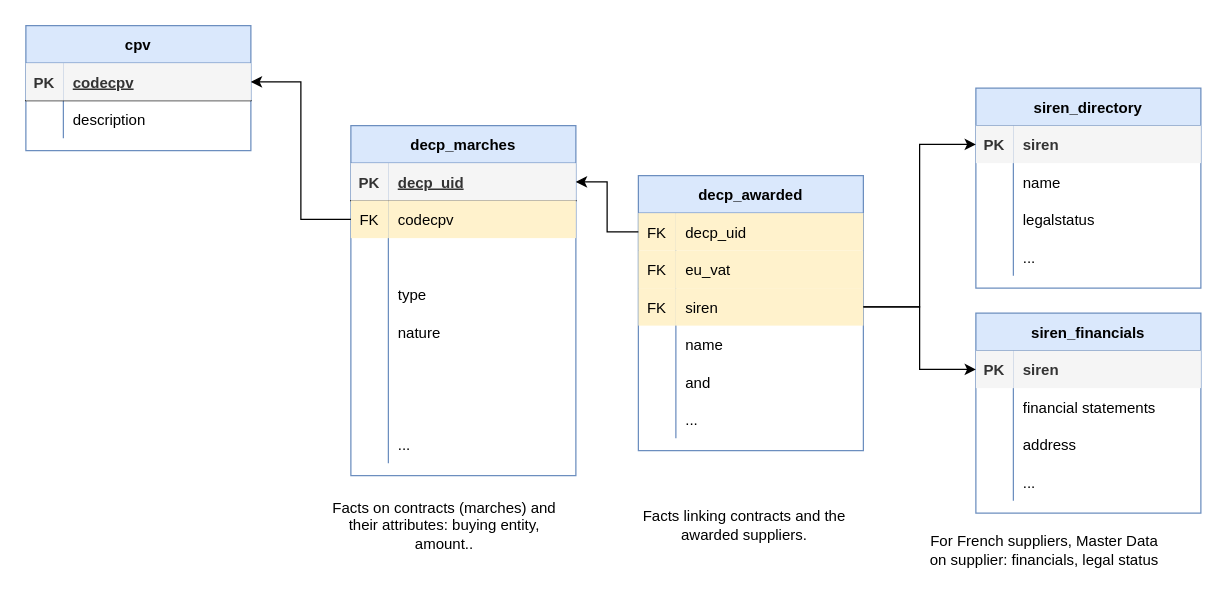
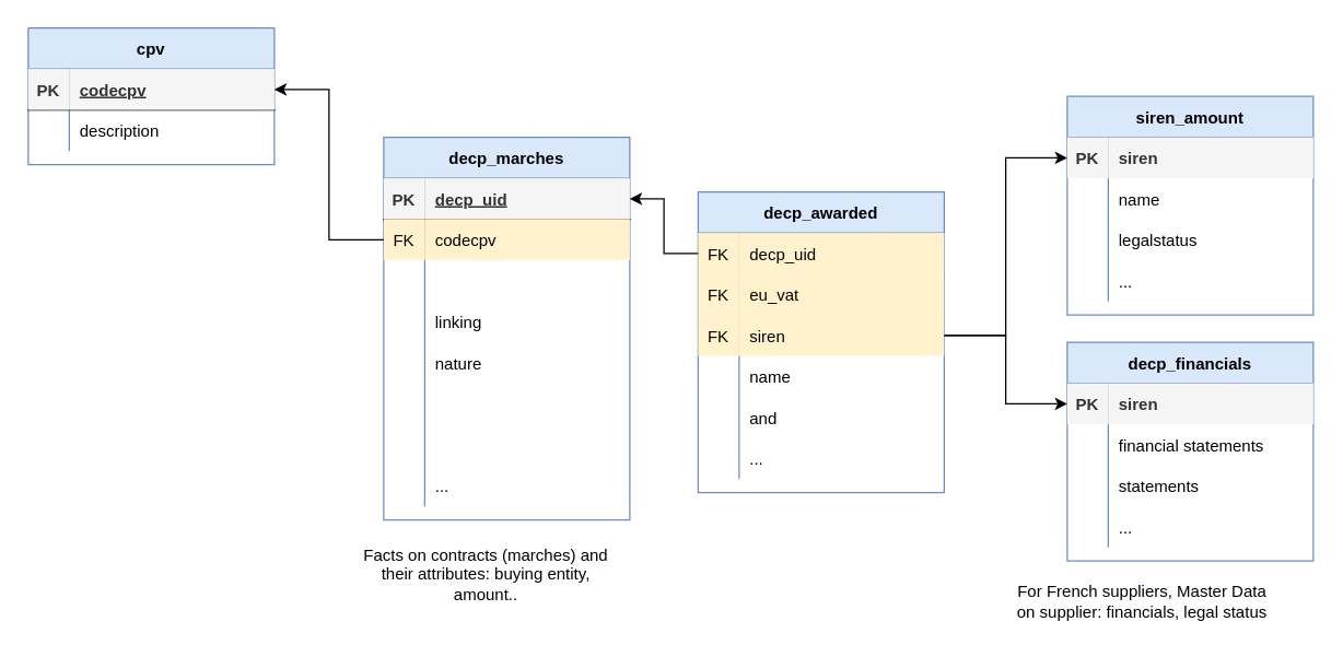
  <mxCell id="0" />
  <mxCell id="1" parent="0" />
  <mxCell id="2" value="decp_marches" style="shape=table;startSize=30;container=1;collapsible=1;childLayout=tableLayout;fixedRows=1;rowLines=0;fontStyle=1;align=center;resizeLast=1;fillColor=#dae8fc;strokeColor=#6c8ebf;" vertex="1" parent="1"><mxGeometry x="280" y="100" width="180" height="280" as="geometry" /></mxCell>
  <mxCell id="3" value="" style="shape=partialRectangle;collapsible=0;dropTarget=0;pointerEvents=0;fillColor=none;top=0;left=0;bottom=1;right=0;points=[[0,0.5],[1,0.5]];portConstraint=eastwest;" vertex="1" parent="2"><mxGeometry y="30" width="180" height="30" as="geometry" /></mxCell>
  <mxCell id="4" value="PK" style="shape=partialRectangle;connectable=0;fillColor=#f5f5f5;top=0;left=0;bottom=0;right=0;fontStyle=1;overflow=hidden;strokeColor=#666666;fontColor=#333333;" vertex="1" parent="3"><mxGeometry width="30" height="30" as="geometry" /></mxCell>
  <mxCell id="5" value="decp_uid" style="shape=partialRectangle;connectable=0;fillColor=#f5f5f5;top=0;left=0;bottom=0;right=0;align=left;spacingLeft=6;fontStyle=5;overflow=hidden;strokeColor=#666666;fontColor=#333333;" vertex="1" parent="3"><mxGeometry x="30" width="150" height="30" as="geometry" /></mxCell>
  <mxCell id="6" value="" style="shape=partialRectangle;collapsible=0;dropTarget=0;pointerEvents=0;fillColor=none;top=0;left=0;bottom=0;right=0;points=[[0,0.5],[1,0.5]];portConstraint=eastwest;" vertex="1" parent="2"><mxGeometry y="60" width="180" height="30" as="geometry" /></mxCell>
  <mxCell id="7" value="FK" style="shape=partialRectangle;connectable=0;fillColor=#fff2cc;top=0;left=0;bottom=0;right=0;editable=1;overflow=hidden;strokeColor=#d6b656;" vertex="1" parent="6"><mxGeometry width="30" height="30" as="geometry" /></mxCell>
  <mxCell id="8" value="codecpv" style="shape=partialRectangle;connectable=0;fillColor=#fff2cc;top=0;left=0;bottom=0;right=0;align=left;spacingLeft=6;overflow=hidden;strokeColor=#d6b656;" vertex="1" parent="6"><mxGeometry x="30" width="150" height="30" as="geometry" /></mxCell>
  <mxCell id="9" value="" style="shape=partialRectangle;collapsible=0;dropTarget=0;pointerEvents=0;fillColor=none;top=0;left=0;bottom=0;right=0;points=[[0,0.5],[1,0.5]];portConstraint=eastwest;" vertex="1" parent="2"><mxGeometry y="90" width="180" height="30" as="geometry" /></mxCell>
  <mxCell id="10" value="" style="shape=partialRectangle;connectable=0;fillColor=none;top=0;left=0;bottom=0;right=0;editable=1;overflow=hidden;" vertex="1" parent="9"><mxGeometry width="30" height="30" as="geometry" /></mxCell>
  <mxCell id="11" value="" style="shape=partialRectangle;collapsible=0;dropTarget=0;pointerEvents=0;fillColor=none;top=0;left=0;bottom=0;right=0;points=[[0,0.5],[1,0.5]];portConstraint=eastwest;" vertex="1" parent="2"><mxGeometry y="120" width="180" height="30" as="geometry" /></mxCell>
  <mxCell id="12" value="" style="shape=partialRectangle;connectable=0;fillColor=none;top=0;left=0;bottom=0;right=0;editable=1;overflow=hidden;" vertex="1" parent="11"><mxGeometry width="30" height="30" as="geometry" /></mxCell>
- <mxCell id="13" value="type" style="shape=partialRectangle;connectable=0;fillColor=none;top=0;left=0;bottom=0;right=0;align=left;spacingLeft=6;overflow=hidden;" vertex="1" parent="11"><mxGeometry x="30" width="150" height="30" as="geometry" /></mxCell>
+ <mxCell id="13" value="linking" style="shape=partialRectangle;connectable=0;fillColor=none;top=0;left=0;bottom=0;right=0;align=left;spacingLeft=6;overflow=hidden;" vertex="1" parent="11"><mxGeometry x="30" width="150" height="30" as="geometry" /></mxCell>
  <mxCell id="14" value="" style="shape=partialRectangle;collapsible=0;dropTarget=0;pointerEvents=0;fillColor=none;top=0;left=0;bottom=0;right=0;points=[[0,0.5],[1,0.5]];portConstraint=eastwest;" vertex="1" parent="2"><mxGeometry y="150" width="180" height="30" as="geometry" /></mxCell>
  <mxCell id="15" value="" style="shape=partialRectangle;connectable=0;fillColor=none;top=0;left=0;bottom=0;right=0;editable=1;overflow=hidden;" vertex="1" parent="14"><mxGeometry width="30" height="30" as="geometry" /></mxCell>
  <mxCell id="16" value="nature" style="shape=partialRectangle;connectable=0;fillColor=none;top=0;left=0;bottom=0;right=0;align=left;spacingLeft=6;overflow=hidden;" vertex="1" parent="14"><mxGeometry x="30" width="150" height="30" as="geometry" /></mxCell>
  <mxCell id="17" value="" style="shape=partialRectangle;collapsible=0;dropTarget=0;pointerEvents=0;fillColor=none;top=0;left=0;bottom=0;right=0;points=[[0,0.5],[1,0.5]];portConstraint=eastwest;" vertex="1" parent="2"><mxGeometry y="180" width="180" height="30" as="geometry" /></mxCell>
  <mxCell id="18" value="" style="shape=partialRectangle;connectable=0;fillColor=none;top=0;left=0;bottom=0;right=0;editable=1;overflow=hidden;" vertex="1" parent="17"><mxGeometry width="30" height="30" as="geometry" /></mxCell>
  <mxCell id="19" value="" style="shape=partialRectangle;collapsible=0;dropTarget=0;pointerEvents=0;fillColor=none;top=0;left=0;bottom=0;right=0;points=[[0,0.5],[1,0.5]];portConstraint=eastwest;" vertex="1" parent="2"><mxGeometry y="210" width="180" height="30" as="geometry" /></mxCell>
  <mxCell id="20" value="" style="shape=partialRectangle;connectable=0;fillColor=none;top=0;left=0;bottom=0;right=0;editable=1;overflow=hidden;" vertex="1" parent="19"><mxGeometry width="30" height="30" as="geometry" /></mxCell>
  <mxCell id="21" value="" style="shape=partialRectangle;collapsible=0;dropTarget=0;pointerEvents=0;fillColor=none;top=0;left=0;bottom=0;right=0;points=[[0,0.5],[1,0.5]];portConstraint=eastwest;" vertex="1" parent="2"><mxGeometry y="240" width="180" height="30" as="geometry" /></mxCell>
  <mxCell id="22" value="" style="shape=partialRectangle;connectable=0;fillColor=none;top=0;left=0;bottom=0;right=0;editable=1;overflow=hidden;" vertex="1" parent="21"><mxGeometry width="30" height="30" as="geometry" /></mxCell>
  <mxCell id="23" value="..." style="shape=partialRectangle;connectable=0;fillColor=none;top=0;left=0;bottom=0;right=0;align=left;spacingLeft=6;overflow=hidden;" vertex="1" parent="21"><mxGeometry x="30" width="150" height="30" as="geometry" /></mxCell>
  <mxCell id="24" value="cpv" style="shape=table;startSize=30;container=1;collapsible=1;childLayout=tableLayout;fixedRows=1;rowLines=0;fontStyle=1;align=center;resizeLast=1;fillColor=#dae8fc;strokeColor=#6c8ebf;" vertex="1" parent="1"><mxGeometry x="20" y="20" width="180" height="100" as="geometry" /></mxCell>
  <mxCell id="25" value="" style="shape=partialRectangle;collapsible=0;dropTarget=0;pointerEvents=0;fillColor=none;top=0;left=0;bottom=1;right=0;points=[[0,0.5],[1,0.5]];portConstraint=eastwest;" vertex="1" parent="24"><mxGeometry y="30" width="180" height="30" as="geometry" /></mxCell>
  <mxCell id="26" value="PK" style="shape=partialRectangle;connectable=0;fillColor=#f5f5f5;top=0;left=0;bottom=0;right=0;fontStyle=1;overflow=hidden;strokeColor=#666666;fontColor=#333333;" vertex="1" parent="25"><mxGeometry width="30" height="30" as="geometry" /></mxCell>
  <mxCell id="27" value="codecpv" style="shape=partialRectangle;connectable=0;fillColor=#f5f5f5;top=0;left=0;bottom=0;right=0;align=left;spacingLeft=6;fontStyle=5;overflow=hidden;strokeColor=#666666;fontColor=#333333;" vertex="1" parent="25"><mxGeometry x="30" width="150" height="30" as="geometry" /></mxCell>
  <mxCell id="28" value="" style="shape=partialRectangle;collapsible=0;dropTarget=0;pointerEvents=0;fillColor=none;top=0;left=0;bottom=0;right=0;points=[[0,0.5],[1,0.5]];portConstraint=eastwest;" vertex="1" parent="24"><mxGeometry y="60" width="180" height="30" as="geometry" /></mxCell>
  <mxCell id="29" value="" style="shape=partialRectangle;connectable=0;fillColor=none;top=0;left=0;bottom=0;right=0;editable=1;overflow=hidden;" vertex="1" parent="28"><mxGeometry width="30" height="30" as="geometry" /></mxCell>
  <mxCell id="30" value="description" style="shape=partialRectangle;connectable=0;fillColor=none;top=0;left=0;bottom=0;right=0;align=left;spacingLeft=6;overflow=hidden;" vertex="1" parent="28"><mxGeometry x="30" width="150" height="30" as="geometry" /></mxCell>
  <mxCell id="31" style="edgeStyle=orthogonalEdgeStyle;rounded=0;orthogonalLoop=1;jettySize=auto;html=1;entryX=1;entryY=0.5;entryDx=0;entryDy=0;" edge="1" parent="1" source="6" target="25"><mxGeometry relative="1" as="geometry" /></mxCell>
  <mxCell id="32" value="decp_awarded" style="shape=table;startSize=30;container=1;collapsible=1;childLayout=tableLayout;fixedRows=1;rowLines=0;fontStyle=1;align=center;resizeLast=1;fillColor=#dae8fc;strokeColor=#6c8ebf;" vertex="1" parent="1"><mxGeometry x="510" y="140" width="180" height="220" as="geometry" /></mxCell>
  <mxCell id="33" value="" style="shape=partialRectangle;collapsible=0;dropTarget=0;pointerEvents=0;fillColor=none;top=0;left=0;bottom=0;right=0;points=[[0,0.5],[1,0.5]];portConstraint=eastwest;" vertex="1" parent="32"><mxGeometry y="30" width="180" height="30" as="geometry" /></mxCell>
  <mxCell id="34" value="FK" style="shape=partialRectangle;connectable=0;fillColor=#fff2cc;top=0;left=0;bottom=0;right=0;editable=1;overflow=hidden;strokeColor=#d6b656;" vertex="1" parent="33"><mxGeometry width="30" height="30" as="geometry" /></mxCell>
  <mxCell id="35" value="decp_uid" style="shape=partialRectangle;connectable=0;fillColor=#fff2cc;top=0;left=0;bottom=0;right=0;align=left;spacingLeft=6;overflow=hidden;strokeColor=#d6b656;" vertex="1" parent="33"><mxGeometry x="30" width="150" height="30" as="geometry" /></mxCell>
  <mxCell id="36" value="" style="shape=partialRectangle;collapsible=0;dropTarget=0;pointerEvents=0;fillColor=none;top=0;left=0;bottom=0;right=0;points=[[0,0.5],[1,0.5]];portConstraint=eastwest;" vertex="1" parent="32"><mxGeometry y="60" width="180" height="30" as="geometry" /></mxCell>
  <mxCell id="37" value="FK" style="shape=partialRectangle;connectable=0;fillColor=#fff2cc;top=0;left=0;bottom=0;right=0;editable=1;overflow=hidden;strokeColor=#d6b656;" vertex="1" parent="36"><mxGeometry width="30" height="30" as="geometry" /></mxCell>
  <mxCell id="38" value="eu_vat" style="shape=partialRectangle;connectable=0;fillColor=#fff2cc;top=0;left=0;bottom=0;right=0;align=left;spacingLeft=6;overflow=hidden;strokeColor=#d6b656;" vertex="1" parent="36"><mxGeometry x="30" width="150" height="30" as="geometry" /></mxCell>
  <mxCell id="39" value="" style="shape=partialRectangle;collapsible=0;dropTarget=0;pointerEvents=0;fillColor=none;top=0;left=0;bottom=0;right=0;points=[[0,0.5],[1,0.5]];portConstraint=eastwest;" vertex="1" parent="32"><mxGeometry y="90" width="180" height="30" as="geometry" /></mxCell>
  <mxCell id="40" value="FK" style="shape=partialRectangle;connectable=0;fillColor=#fff2cc;top=0;left=0;bottom=0;right=0;editable=1;overflow=hidden;strokeColor=#d6b656;" vertex="1" parent="39"><mxGeometry width="30" height="30" as="geometry" /></mxCell>
  <mxCell id="41" value="siren" style="shape=partialRectangle;connectable=0;fillColor=#fff2cc;top=0;left=0;bottom=0;right=0;align=left;spacingLeft=6;overflow=hidden;strokeColor=#d6b656;" vertex="1" parent="39"><mxGeometry x="30" width="150" height="30" as="geometry" /></mxCell>
  <mxCell id="42" value="" style="shape=partialRectangle;collapsible=0;dropTarget=0;pointerEvents=0;fillColor=none;top=0;left=0;bottom=0;right=0;points=[[0,0.5],[1,0.5]];portConstraint=eastwest;" vertex="1" parent="32"><mxGeometry y="120" width="180" height="30" as="geometry" /></mxCell>
  <mxCell id="43" value="" style="shape=partialRectangle;connectable=0;fillColor=none;top=0;left=0;bottom=0;right=0;editable=1;overflow=hidden;" vertex="1" parent="42"><mxGeometry width="30" height="30" as="geometry" /></mxCell>
  <mxCell id="44" value="name" style="shape=partialRectangle;connectable=0;fillColor=none;top=0;left=0;bottom=0;right=0;align=left;spacingLeft=6;overflow=hidden;" vertex="1" parent="42"><mxGeometry x="30" width="150" height="30" as="geometry" /></mxCell>
  <mxCell id="45" value="" style="shape=partialRectangle;collapsible=0;dropTarget=0;pointerEvents=0;fillColor=none;top=0;left=0;bottom=0;right=0;points=[[0,0.5],[1,0.5]];portConstraint=eastwest;" vertex="1" parent="32"><mxGeometry y="150" width="180" height="30" as="geometry" /></mxCell>
  <mxCell id="46" value="" style="shape=partialRectangle;connectable=0;fillColor=none;top=0;left=0;bottom=0;right=0;editable=1;overflow=hidden;" vertex="1" parent="45"><mxGeometry width="30" height="30" as="geometry" /></mxCell>
  <mxCell id="47" value="and" style="shape=partialRectangle;connectable=0;fillColor=none;top=0;left=0;bottom=0;right=0;align=left;spacingLeft=6;overflow=hidden;" vertex="1" parent="45"><mxGeometry x="30" width="150" height="30" as="geometry" /></mxCell>
  <mxCell id="48" value="" style="shape=partialRectangle;collapsible=0;dropTarget=0;pointerEvents=0;fillColor=none;top=0;left=0;bottom=0;right=0;points=[[0,0.5],[1,0.5]];portConstraint=eastwest;" vertex="1" parent="32"><mxGeometry y="180" width="180" height="30" as="geometry" /></mxCell>
  <mxCell id="49" value="" style="shape=partialRectangle;connectable=0;fillColor=none;top=0;left=0;bottom=0;right=0;editable=1;overflow=hidden;" vertex="1" parent="48"><mxGeometry width="30" height="30" as="geometry" /></mxCell>
  <mxCell id="50" value="..." style="shape=partialRectangle;connectable=0;fillColor=none;top=0;left=0;bottom=0;right=0;align=left;spacingLeft=6;overflow=hidden;" vertex="1" parent="48"><mxGeometry x="30" width="150" height="30" as="geometry" /></mxCell>
  <mxCell id="51" style="edgeStyle=orthogonalEdgeStyle;rounded=0;orthogonalLoop=1;jettySize=auto;html=1;entryX=1;entryY=0.5;entryDx=0;entryDy=0;" edge="1" parent="1" source="33" target="3"><mxGeometry relative="1" as="geometry" /></mxCell>
- <mxCell id="52" value="siren_directory" style="shape=table;startSize=30;container=1;collapsible=1;childLayout=tableLayout;fixedRows=1;rowLines=0;fontStyle=1;align=center;resizeLast=1;fillColor=#dae8fc;strokeColor=#6c8ebf;" vertex="1" parent="1"><mxGeometry x="780" y="70" width="180" height="160" as="geometry" /></mxCell>
+ <mxCell id="52" value="siren_amount" style="shape=table;startSize=30;container=1;collapsible=1;childLayout=tableLayout;fixedRows=1;rowLines=0;fontStyle=1;align=center;resizeLast=1;fillColor=#dae8fc;strokeColor=#6c8ebf;" vertex="1" parent="1"><mxGeometry x="780" y="70" width="180" height="160" as="geometry" /></mxCell>
  <mxCell id="53" value="" style="shape=partialRectangle;collapsible=0;dropTarget=0;pointerEvents=0;fillColor=none;top=0;left=0;bottom=0;right=0;points=[[0,0.5],[1,0.5]];portConstraint=eastwest;" vertex="1" parent="52"><mxGeometry y="30" width="180" height="30" as="geometry" /></mxCell>
  <mxCell id="54" value="PK" style="shape=partialRectangle;connectable=0;fillColor=#f5f5f5;top=0;left=0;bottom=0;right=0;editable=1;overflow=hidden;strokeColor=#666666;fontStyle=1;fontColor=#333333;" vertex="1" parent="53"><mxGeometry width="30" height="30" as="geometry" /></mxCell>
  <mxCell id="55" value="siren" style="shape=partialRectangle;connectable=0;fillColor=#f5f5f5;top=0;left=0;bottom=0;right=0;align=left;spacingLeft=6;overflow=hidden;strokeColor=#666666;fontStyle=1;fontColor=#333333;" vertex="1" parent="53"><mxGeometry x="30" width="150" height="30" as="geometry" /></mxCell>
  <mxCell id="56" value="" style="shape=partialRectangle;collapsible=0;dropTarget=0;pointerEvents=0;fillColor=none;top=0;left=0;bottom=0;right=0;points=[[0,0.5],[1,0.5]];portConstraint=eastwest;" vertex="1" parent="52"><mxGeometry y="60" width="180" height="30" as="geometry" /></mxCell>
  <mxCell id="57" value="" style="shape=partialRectangle;connectable=0;fillColor=none;top=0;left=0;bottom=0;right=0;editable=1;overflow=hidden;" vertex="1" parent="56"><mxGeometry width="30" height="30" as="geometry" /></mxCell>
  <mxCell id="58" value="name" style="shape=partialRectangle;connectable=0;fillColor=none;top=0;left=0;bottom=0;right=0;align=left;spacingLeft=6;overflow=hidden;" vertex="1" parent="56"><mxGeometry x="30" width="150" height="30" as="geometry" /></mxCell>
  <mxCell id="59" value="" style="shape=partialRectangle;collapsible=0;dropTarget=0;pointerEvents=0;fillColor=none;top=0;left=0;bottom=0;right=0;points=[[0,0.5],[1,0.5]];portConstraint=eastwest;" vertex="1" parent="52"><mxGeometry y="90" width="180" height="30" as="geometry" /></mxCell>
  <mxCell id="60" value="" style="shape=partialRectangle;connectable=0;fillColor=none;top=0;left=0;bottom=0;right=0;editable=1;overflow=hidden;" vertex="1" parent="59"><mxGeometry width="30" height="30" as="geometry" /></mxCell>
  <mxCell id="61" value="legalstatus" style="shape=partialRectangle;connectable=0;fillColor=none;top=0;left=0;bottom=0;right=0;align=left;spacingLeft=6;overflow=hidden;" vertex="1" parent="59"><mxGeometry x="30" width="150" height="30" as="geometry" /></mxCell>
  <mxCell id="62" value="" style="shape=partialRectangle;collapsible=0;dropTarget=0;pointerEvents=0;fillColor=none;top=0;left=0;bottom=0;right=0;points=[[0,0.5],[1,0.5]];portConstraint=eastwest;" vertex="1" parent="52"><mxGeometry y="120" width="180" height="30" as="geometry" /></mxCell>
  <mxCell id="63" value="" style="shape=partialRectangle;connectable=0;fillColor=none;top=0;left=0;bottom=0;right=0;editable=1;overflow=hidden;" vertex="1" parent="62"><mxGeometry width="30" height="30" as="geometry" /></mxCell>
  <mxCell id="64" value="..." style="shape=partialRectangle;connectable=0;fillColor=none;top=0;left=0;bottom=0;right=0;align=left;spacingLeft=6;overflow=hidden;" vertex="1" parent="62"><mxGeometry x="30" width="150" height="30" as="geometry" /></mxCell>
  <mxCell id="65" style="edgeStyle=orthogonalEdgeStyle;rounded=0;orthogonalLoop=1;jettySize=auto;html=1;entryX=0;entryY=0.5;entryDx=0;entryDy=0;exitX=1;exitY=0.5;exitDx=0;exitDy=0;" edge="1" parent="1" source="39" target="53"><mxGeometry relative="1" as="geometry" /></mxCell>
- <mxCell id="66" value="siren_financials" style="shape=table;startSize=30;container=1;collapsible=1;childLayout=tableLayout;fixedRows=1;rowLines=0;fontStyle=1;align=center;resizeLast=1;fillColor=#dae8fc;strokeColor=#6c8ebf;" vertex="1" parent="1"><mxGeometry x="780" y="250" width="180" height="160" as="geometry" /></mxCell>
+ <mxCell id="66" value="decp_financials" style="shape=table;startSize=30;container=1;collapsible=1;childLayout=tableLayout;fixedRows=1;rowLines=0;fontStyle=1;align=center;resizeLast=1;fillColor=#dae8fc;strokeColor=#6c8ebf;" vertex="1" parent="1"><mxGeometry x="780" y="250" width="180" height="160" as="geometry" /></mxCell>
  <mxCell id="67" value="" style="shape=partialRectangle;collapsible=0;dropTarget=0;pointerEvents=0;fillColor=none;top=0;left=0;bottom=0;right=0;points=[[0,0.5],[1,0.5]];portConstraint=eastwest;" vertex="1" parent="66"><mxGeometry y="30" width="180" height="30" as="geometry" /></mxCell>
  <mxCell id="68" value="PK" style="shape=partialRectangle;connectable=0;fillColor=#f5f5f5;top=0;left=0;bottom=0;right=0;editable=1;overflow=hidden;strokeColor=#666666;fontStyle=1;fontColor=#333333;" vertex="1" parent="67"><mxGeometry width="30" height="30" as="geometry" /></mxCell>
  <mxCell id="69" value="siren" style="shape=partialRectangle;connectable=0;fillColor=#f5f5f5;top=0;left=0;bottom=0;right=0;align=left;spacingLeft=6;overflow=hidden;strokeColor=#666666;fontStyle=1;fontColor=#333333;" vertex="1" parent="67"><mxGeometry x="30" width="150" height="30" as="geometry" /></mxCell>
  <mxCell id="70" value="" style="shape=partialRectangle;collapsible=0;dropTarget=0;pointerEvents=0;fillColor=none;top=0;left=0;bottom=0;right=0;points=[[0,0.5],[1,0.5]];portConstraint=eastwest;" vertex="1" parent="66"><mxGeometry y="60" width="180" height="30" as="geometry" /></mxCell>
  <mxCell id="71" value="" style="shape=partialRectangle;connectable=0;fillColor=none;top=0;left=0;bottom=0;right=0;editable=1;overflow=hidden;" vertex="1" parent="70"><mxGeometry width="30" height="30" as="geometry" /></mxCell>
  <mxCell id="72" value="financial statements" style="shape=partialRectangle;connectable=0;fillColor=none;top=0;left=0;bottom=0;right=0;align=left;spacingLeft=6;overflow=hidden;" vertex="1" parent="70"><mxGeometry x="30" width="150" height="30" as="geometry" /></mxCell>
  <mxCell id="73" value="" style="shape=partialRectangle;collapsible=0;dropTarget=0;pointerEvents=0;fillColor=none;top=0;left=0;bottom=0;right=0;points=[[0,0.5],[1,0.5]];portConstraint=eastwest;" vertex="1" parent="66"><mxGeometry y="90" width="180" height="30" as="geometry" /></mxCell>
  <mxCell id="74" value="" style="shape=partialRectangle;connectable=0;fillColor=none;top=0;left=0;bottom=0;right=0;editable=1;overflow=hidden;" vertex="1" parent="73"><mxGeometry width="30" height="30" as="geometry" /></mxCell>
- <mxCell id="75" value="address" style="shape=partialRectangle;connectable=0;fillColor=none;top=0;left=0;bottom=0;right=0;align=left;spacingLeft=6;overflow=hidden;" vertex="1" parent="73"><mxGeometry x="30" width="150" height="30" as="geometry" /></mxCell>
+ <mxCell id="75" value="statements" style="shape=partialRectangle;connectable=0;fillColor=none;top=0;left=0;bottom=0;right=0;align=left;spacingLeft=6;overflow=hidden;" vertex="1" parent="73"><mxGeometry x="30" width="150" height="30" as="geometry" /></mxCell>
  <mxCell id="76" value="" style="shape=partialRectangle;collapsible=0;dropTarget=0;pointerEvents=0;fillColor=none;top=0;left=0;bottom=0;right=0;points=[[0,0.5],[1,0.5]];portConstraint=eastwest;" vertex="1" parent="66"><mxGeometry y="120" width="180" height="30" as="geometry" /></mxCell>
  <mxCell id="77" value="" style="shape=partialRectangle;connectable=0;fillColor=none;top=0;left=0;bottom=0;right=0;editable=1;overflow=hidden;" vertex="1" parent="76"><mxGeometry width="30" height="30" as="geometry" /></mxCell>
  <mxCell id="78" value="..." style="shape=partialRectangle;connectable=0;fillColor=none;top=0;left=0;bottom=0;right=0;align=left;spacingLeft=6;overflow=hidden;" vertex="1" parent="76"><mxGeometry x="30" width="150" height="30" as="geometry" /></mxCell>
  <mxCell id="79" style="edgeStyle=orthogonalEdgeStyle;rounded=0;orthogonalLoop=1;jettySize=auto;html=1;entryX=0;entryY=0.5;entryDx=0;entryDy=0;" edge="1" parent="1" source="39" target="67"><mxGeometry relative="1" as="geometry" /></mxCell>
  <mxCell id="80" value="Facts on contracts (marches) and their attributes: buying entity, amount.." style="text;html=1;strokeColor=none;fillColor=none;align=center;verticalAlign=middle;whiteSpace=wrap;rounded=0;" vertex="1" parent="1"><mxGeometry x="260" y="410" width="190" height="20" as="geometry" /></mxCell>
- <mxCell id="81" value="Facts linking contracts and the &lt;br&gt;&lt;div&gt;awarded suppliers.&lt;/div&gt;" style="text;html=1;strokeColor=none;fillColor=none;align=center;verticalAlign=middle;whiteSpace=wrap;rounded=0;" vertex="1" parent="1"><mxGeometry x="500" y="410" width="190" height="20" as="geometry" /></mxCell>
  <mxCell id="82" value="For French suppliers, Master Data on supplier: financials, legal status" style="text;html=1;strokeColor=none;fillColor=none;align=center;verticalAlign=middle;whiteSpace=wrap;rounded=0;" vertex="1" parent="1"><mxGeometry x="740" y="430" width="190" height="20" as="geometry" /></mxCell>
